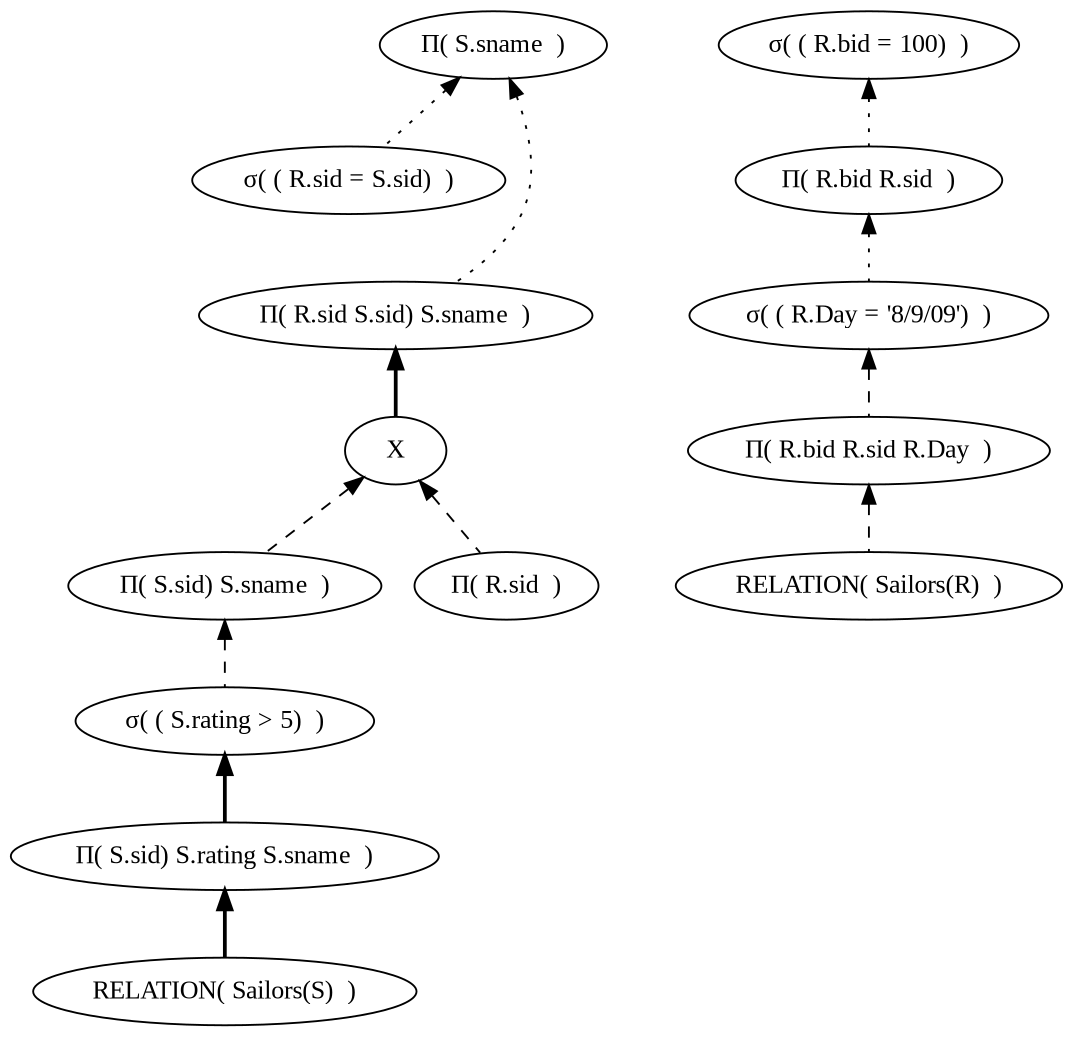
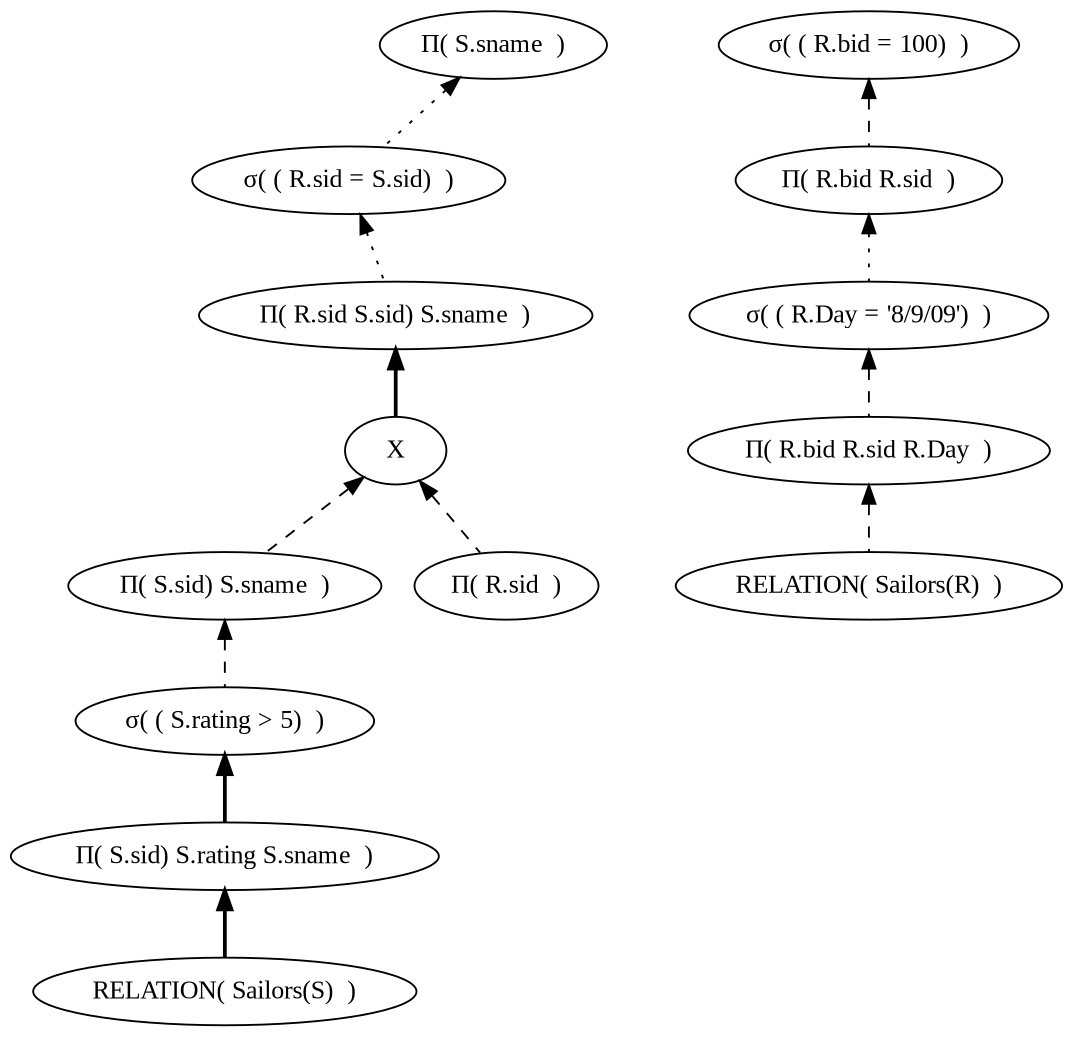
  digraph {
    fontname="Liberation Serif"
    node [fontname="Liberation Serif"]
    edge [dir=back fontname="Liberation Serif" style=dashed]
    n1 [label="&#928;( S.sname  )"]
    n2 [label="&#963;( ( R.sid = S.sid)  )"]
    n3 [label="&#928;( R.sid S.sid) S.sname  )"]
    n4 [label=X]
    n5 [label="&#928;( S.sid) S.sname  )"]
    n6 [label="&#928;( R.sid  )"]
    n7 [label="&#963;( ( S.rating > 5)  )"]
    n8 [label="&#928;( S.sid) S.rating S.sname  )"]
    n9 [label="RELATION( Sailors(S)  )"]
    n10 [label="&#963;( ( R.bid = 100)  )"]
    n11 [label="&#928;( R.bid R.sid  )"]
    n12 [label="&#963;( ( R.Day = '8/9/09')  )"]
    n13 [label="&#928;( R.bid R.sid R.Day  )"]
    n14 [label="RELATION( Sailors(R)  )"]
    n1 -> n2 [style=dotted]
-   n1 -> n3 [style=dotted]
+   n2 -> n3 [style=dotted]
    n3 -> n4 [style=bold]
    n4 -> n5
    n4 -> n6
    n5 -> n7
    n7 -> n8 [style=bold]
    n8 -> n9 [style=bold]
-   n10 -> n11 [style=dotted]
+   n10 -> n11
    n11 -> n12 [style=dotted]
    n12 -> n13
    n13 -> n14
  }
